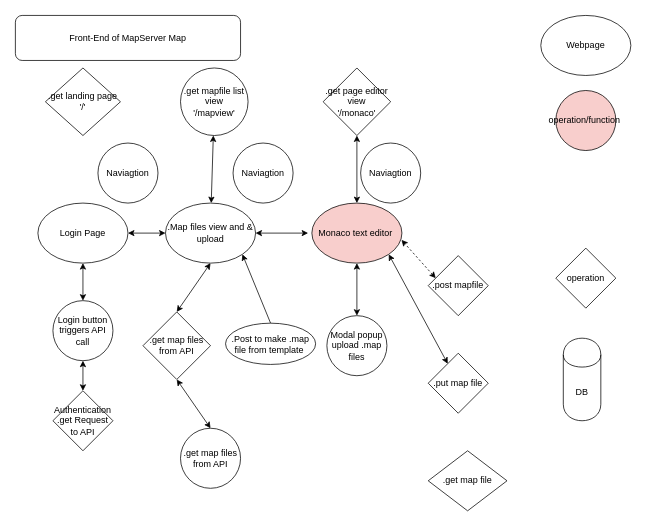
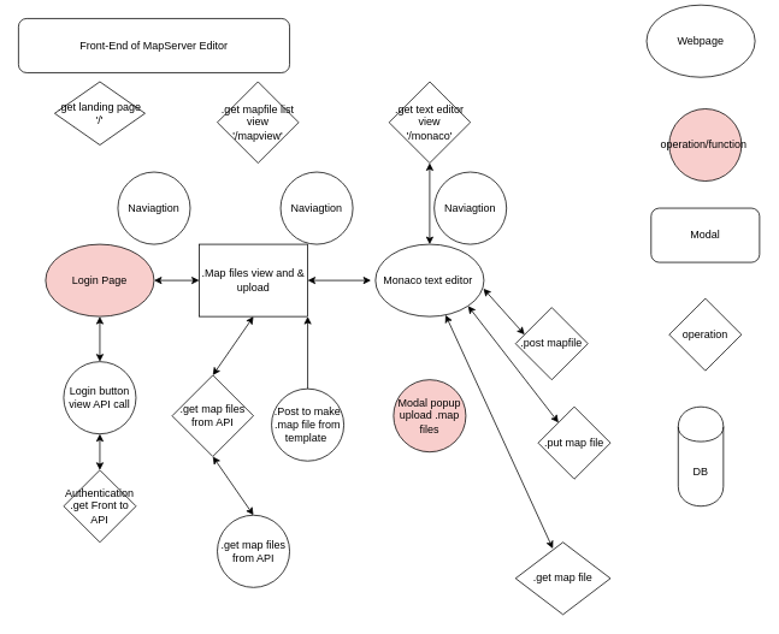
  <mxCell id="0" />
  <mxCell id="1" parent="0" />
  <mxCell id="2" value=".get map files from API" style="ellipse;whiteSpace=wrap;html=1;aspect=fixed;" parent="1" vertex="1"><mxGeometry x="240" y="570" width="80" height="80" as="geometry" /></mxCell>
- <mxCell id="3" value="Login button triggers API call" style="ellipse;whiteSpace=wrap;html=1;aspect=fixed;" parent="1" vertex="1"><mxGeometry x="70" y="400" width="80" height="80" as="geometry" /></mxCell>
- <mxCell id="4" value="Modal popup upload .map files" style="ellipse;whiteSpace=wrap;html=1;aspect=fixed;" parent="1" vertex="1"><mxGeometry x="435" y="420" width="80" height="80" as="geometry" /></mxCell>
+ <mxCell id="3" value="Login button view API call" style="ellipse;whiteSpace=wrap;html=1;aspect=fixed;" parent="1" vertex="1"><mxGeometry x="70" y="400" width="80" height="80" as="geometry" /></mxCell>
+ <mxCell id="4" value="Modal popup upload .map files" style="ellipse;whiteSpace=wrap;html=1;aspect=fixed;fillColor=#f8cecc;" parent="1" vertex="1"><mxGeometry x="435" y="420" width="80" height="80" as="geometry" /></mxCell>
  <mxCell id="5" value="operation/function&amp;nbsp;" style="ellipse;whiteSpace=wrap;html=1;aspect=fixed;fillColor=#f8cecc;" parent="1" vertex="1"><mxGeometry x="740" y="120" width="80" height="80" as="geometry" /></mxCell>
- <mxCell id="6" value="Login Page" style="ellipse;whiteSpace=wrap;html=1;" parent="1" vertex="1"><mxGeometry x="50" y="270" width="120" height="80" as="geometry" /></mxCell>
- <mxCell id="7" value="Front-End of MapServer Map" style="rounded=1;whiteSpace=wrap;html=1;" parent="1" vertex="1"><mxGeometry x="20" y="20" width="300" height="60" as="geometry" /></mxCell>
- <mxCell id="8" value=".Map files view and &amp;amp; upload" style="ellipse;whiteSpace=wrap;html=1;" parent="1" vertex="1"><mxGeometry x="220" y="270" width="120" height="80" as="geometry" /></mxCell>
- <mxCell id="9" value="Monaco text editor&amp;nbsp;" style="ellipse;whiteSpace=wrap;html=1;fillColor=#f8cecc;" parent="1" vertex="1"><mxGeometry x="415" y="270" width="120" height="80" as="geometry" /></mxCell>
- <mxCell id="10" value="Webpage" style="ellipse;whiteSpace=wrap;html=1;" parent="1" vertex="1"><mxGeometry x="720" y="20" width="120" height="80" as="geometry" /></mxCell>
+ <mxCell id="6" value="Login Page" style="ellipse;whiteSpace=wrap;html=1;fillColor=#f8cecc;" parent="1" vertex="1"><mxGeometry x="50" y="270" width="120" height="80" as="geometry" /></mxCell>
+ <mxCell id="7" value="Front-End of MapServer Editor" style="rounded=1;whiteSpace=wrap;html=1;" parent="1" vertex="1"><mxGeometry x="20" y="20" width="300" height="60" as="geometry" /></mxCell>
+ <mxCell id="8" value=".Map files view and &amp;amp; upload" style="whiteSpace=wrap;html=1;rounded=0;" parent="1" vertex="1"><mxGeometry x="220" y="270" width="120" height="80" as="geometry" /></mxCell>
+ <mxCell id="9" value="Monaco text editor&amp;nbsp;" style="ellipse;whiteSpace=wrap;html=1;" parent="1" vertex="1"><mxGeometry x="415" y="270" width="120" height="80" as="geometry" /></mxCell>
+ <mxCell id="10" value="Webpage" style="ellipse;whiteSpace=wrap;html=1;" parent="1" vertex="1"><mxGeometry x="715" y="5" width="120" height="80" as="geometry" /></mxCell>
  <mxCell id="11" value="operation" style="rhombus;whiteSpace=wrap;html=1;" parent="1" vertex="1"><mxGeometry x="740" y="330" width="80" height="80" as="geometry" /></mxCell>
  <mxCell id="12" value="DB" style="shape=cylinder;whiteSpace=wrap;html=1;boundedLbl=1;backgroundOutline=1;" parent="1" vertex="1"><mxGeometry x="750" y="450" width="50" height="110" as="geometry" /></mxCell>
- <mxCell id="14" value=".Post to make .map file from template&amp;nbsp;" style="ellipse;whiteSpace=wrap;html=1;aspect=fixed;" parent="1" vertex="1"><mxGeometry x="300" y="430" width="120" height="55" as="geometry" /></mxCell>
+ <mxCell id="13" value="Modal" style="rounded=1;whiteSpace=wrap;html=1;" parent="1" vertex="1"><mxGeometry x="720" y="230" width="120" height="60" as="geometry" /></mxCell>
+ <mxCell id="14" value=".Post to make .map file from template&amp;nbsp;" style="ellipse;whiteSpace=wrap;html=1;aspect=fixed;" parent="1" vertex="1"><mxGeometry x="300" y="430" width="80" height="80" as="geometry" /></mxCell>
  <mxCell id="15" value="Naviagtion" style="ellipse;whiteSpace=wrap;html=1;aspect=fixed;" parent="1" vertex="1"><mxGeometry x="130" y="190" width="80" height="80" as="geometry" /></mxCell>
- <mxCell id="16" value="&lt;span style=&quot;white-space: normal&quot;&gt;Authentication .get Request to API&lt;/span&gt;" style="rhombus;whiteSpace=wrap;html=1;" parent="1" vertex="1"><mxGeometry x="70" y="520" width="80" height="80" as="geometry" /></mxCell>
+ <mxCell id="16" value="&lt;span style=&quot;white-space: normal&quot;&gt;Authentication .get Front to API&lt;/span&gt;" style="rhombus;whiteSpace=wrap;html=1;" parent="1" vertex="1"><mxGeometry x="70" y="520" width="80" height="80" as="geometry" /></mxCell>
  <mxCell id="17" value="&lt;span style=&quot;white-space: normal&quot;&gt;.get map files from API&lt;/span&gt;" style="rhombus;whiteSpace=wrap;html=1;" parent="1" vertex="1"><mxGeometry x="190" y="415" width="90" height="90" as="geometry" /></mxCell>
- <mxCell id="18" value=".get landing page&lt;br&gt;'/'" style="rhombus;whiteSpace=wrap;html=1;" parent="1" vertex="1"><mxGeometry x="60" y="90" width="100" height="90" as="geometry" /></mxCell>
- <mxCell id="19" value=".get mapfile list view&lt;br&gt;'/mapview'" style="ellipse;whiteSpace=wrap;html=1;" parent="1" vertex="1"><mxGeometry x="240" y="90" width="90" height="90" as="geometry" /></mxCell>
- <mxCell id="20" value=".get page editor view&lt;br&gt;'/monaco'" style="rhombus;whiteSpace=wrap;html=1;" parent="1" vertex="1"><mxGeometry x="430" y="90" width="90" height="90" as="geometry" /></mxCell>
+ <mxCell id="18" value=".get landing page&lt;br&gt;'/'" style="rhombus;whiteSpace=wrap;html=1;" parent="1" vertex="1"><mxGeometry x="60" y="90" width="100" height="70" as="geometry" /></mxCell>
+ <mxCell id="19" value=".get mapfile list view&lt;br&gt;'/mapview'" style="rhombus;whiteSpace=wrap;html=1;" parent="1" vertex="1"><mxGeometry x="240" y="90" width="90" height="90" as="geometry" /></mxCell>
+ <mxCell id="20" value=".get text editor view&lt;br&gt;'/monaco'" style="rhombus;whiteSpace=wrap;html=1;" parent="1" vertex="1"><mxGeometry x="430" y="90" width="90" height="90" as="geometry" /></mxCell>
  <mxCell id="21" value=".post mapfile" style="rhombus;whiteSpace=wrap;html=1;" parent="1" vertex="1"><mxGeometry x="570" y="340" width="80" height="80" as="geometry" /></mxCell>
- <mxCell id="22" value=".put map file" style="rhombus;whiteSpace=wrap;html=1;" parent="1" vertex="1"><mxGeometry x="570" y="470" width="80" height="80" as="geometry" /></mxCell>
+ <mxCell id="22" value=".put map file" style="rhombus;whiteSpace=wrap;html=1;" parent="1" vertex="1"><mxGeometry x="595" y="450" width="80" height="80" as="geometry" /></mxCell>
  <mxCell id="23" value=".get map file" style="rhombus;whiteSpace=wrap;html=1;" parent="1" vertex="1"><mxGeometry x="570" y="600" width="105" height="80" as="geometry" /></mxCell>
  <mxCell id="24" value="" style="endArrow=classic;startArrow=classic;html=1;" edge="1" parent="1" source="3" target="6"><mxGeometry width="50" height="50" relative="1" as="geometry"><mxPoint x="80" y="330" as="sourcePoint" /><mxPoint x="130" y="280" as="targetPoint" /></mxGeometry></mxCell>
  <mxCell id="25" value="" style="endArrow=classic;startArrow=classic;html=1;exitX=0.5;exitY=0;exitDx=0;exitDy=0;entryX=0.5;entryY=1;entryDx=0;entryDy=0;" edge="1" parent="1" source="16" target="3"><mxGeometry width="50" height="50" relative="1" as="geometry"><mxPoint x="90" y="450" as="sourcePoint" /><mxPoint x="140" y="400" as="targetPoint" /></mxGeometry></mxCell>
- <mxCell id="26" value="" style="endArrow=classic;startArrow=classic;html=1;" edge="1" parent="1" source="8" target="19"><mxGeometry width="50" height="50" relative="1" as="geometry"><mxPoint x="260" y="220" as="sourcePoint" /><mxPoint x="310" y="170" as="targetPoint" /></mxGeometry></mxCell>
  <mxCell id="27" value="Naviagtion" style="ellipse;whiteSpace=wrap;html=1;aspect=fixed;" vertex="1" parent="1"><mxGeometry x="310" y="190" width="80" height="80" as="geometry" /></mxCell>
  <mxCell id="28" value="Naviagtion" style="ellipse;whiteSpace=wrap;html=1;aspect=fixed;" vertex="1" parent="1"><mxGeometry x="480" y="190" width="80" height="80" as="geometry" /></mxCell>
  <mxCell id="29" value="" style="endArrow=classic;startArrow=classic;html=1;entryX=0.5;entryY=1;entryDx=0;entryDy=0;exitX=0.5;exitY=0;exitDx=0;exitDy=0;" edge="1" parent="1" source="9" target="20"><mxGeometry width="50" height="50" relative="1" as="geometry"><mxPoint x="440" y="250" as="sourcePoint" /><mxPoint x="490" y="200" as="targetPoint" /></mxGeometry></mxCell>
  <mxCell id="30" value="" style="endArrow=classic;startArrow=classic;html=1;entryX=0.5;entryY=1;entryDx=0;entryDy=0;exitX=0.5;exitY=0;exitDx=0;exitDy=0;" edge="1" parent="1" source="17" target="8"><mxGeometry width="50" height="50" relative="1" as="geometry"><mxPoint x="260" y="410" as="sourcePoint" /><mxPoint x="310" y="360" as="targetPoint" /></mxGeometry></mxCell>
- <mxCell id="31" value="" style="endArrow=classic;startArrow=classic;html=1;entryX=0.5;entryY=1;entryDx=0;entryDy=0;exitX=0.5;exitY=0;exitDx=0;exitDy=0;" edge="1" parent="1" source="4" target="9"><mxGeometry width="50" height="50" relative="1" as="geometry"><mxPoint x="460" y="420" as="sourcePoint" /><mxPoint x="510" y="370" as="targetPoint" /></mxGeometry></mxCell>
  <mxCell id="32" value="" style="endArrow=classic;startArrow=classic;html=1;entryX=0.5;entryY=1;entryDx=0;entryDy=0;exitX=0.5;exitY=0;exitDx=0;exitDy=0;" edge="1" parent="1" source="2" target="17"><mxGeometry width="50" height="50" relative="1" as="geometry"><mxPoint x="260" y="540" as="sourcePoint" /><mxPoint x="310" y="490" as="targetPoint" /></mxGeometry></mxCell>
+ <mxCell id="33" value="" style="endArrow=classic;startArrow=classic;html=1;entryX=0.393;entryY=0.088;entryDx=0;entryDy=0;entryPerimeter=0;" edge="1" parent="1" source="9" target="23"><mxGeometry width="50" height="50" relative="1" as="geometry"><mxPoint x="580" y="600" as="sourcePoint" /><mxPoint x="630" y="550" as="targetPoint" /></mxGeometry></mxCell>
  <mxCell id="34" value="" style="endArrow=classic;startArrow=classic;html=1;entryX=1;entryY=1;entryDx=0;entryDy=0;" edge="1" parent="1" source="22" target="9"><mxGeometry width="50" height="50" relative="1" as="geometry"><mxPoint x="490" y="380" as="sourcePoint" /><mxPoint x="540" y="330" as="targetPoint" /></mxGeometry></mxCell>
- <mxCell id="35" value="" style="endArrow=classic;startArrow=classic;html=1;exitX=0.125;exitY=0.375;exitDx=0;exitDy=0;exitPerimeter=0;entryX=0.995;entryY=0.613;entryDx=0;entryDy=0;entryPerimeter=0;dashed=1;" edge="1" parent="1" source="21" target="9"><mxGeometry width="50" height="50" relative="1" as="geometry"><mxPoint x="520" y="350" as="sourcePoint" /><mxPoint x="570" y="300" as="targetPoint" /></mxGeometry></mxCell>
+ <mxCell id="35" value="" style="endArrow=classic;startArrow=classic;html=1;exitX=0.125;exitY=0.375;exitDx=0;exitDy=0;exitPerimeter=0;entryX=0.995;entryY=0.613;entryDx=0;entryDy=0;entryPerimeter=0;" edge="1" parent="1" source="21" target="9"><mxGeometry width="50" height="50" relative="1" as="geometry"><mxPoint x="520" y="350" as="sourcePoint" /><mxPoint x="570" y="300" as="targetPoint" /></mxGeometry></mxCell>
  <mxCell id="36" value="" style="endArrow=classic;startArrow=classic;html=1;exitX=1;exitY=0.5;exitDx=0;exitDy=0;" edge="1" parent="1" source="8"><mxGeometry width="50" height="50" relative="1" as="geometry"><mxPoint x="350" y="350" as="sourcePoint" /><mxPoint x="410" y="310" as="targetPoint" /></mxGeometry></mxCell>
  <mxCell id="37" value="" style="endArrow=classic;startArrow=classic;html=1;" edge="1" parent="1" source="8"><mxGeometry width="50" height="50" relative="1" as="geometry"><mxPoint x="149.289" y="360" as="sourcePoint" /><mxPoint x="170" y="310" as="targetPoint" /></mxGeometry></mxCell>
  <mxCell id="38" value="" style="endArrow=classic;html=1;exitX=0.5;exitY=0;exitDx=0;exitDy=0;entryX=1;entryY=1;entryDx=0;entryDy=0;" edge="1" parent="1" source="14" target="8"><mxGeometry width="50" height="50" relative="1" as="geometry"><mxPoint x="410" y="490" as="sourcePoint" /><mxPoint x="460" y="440" as="targetPoint" /></mxGeometry></mxCell>
